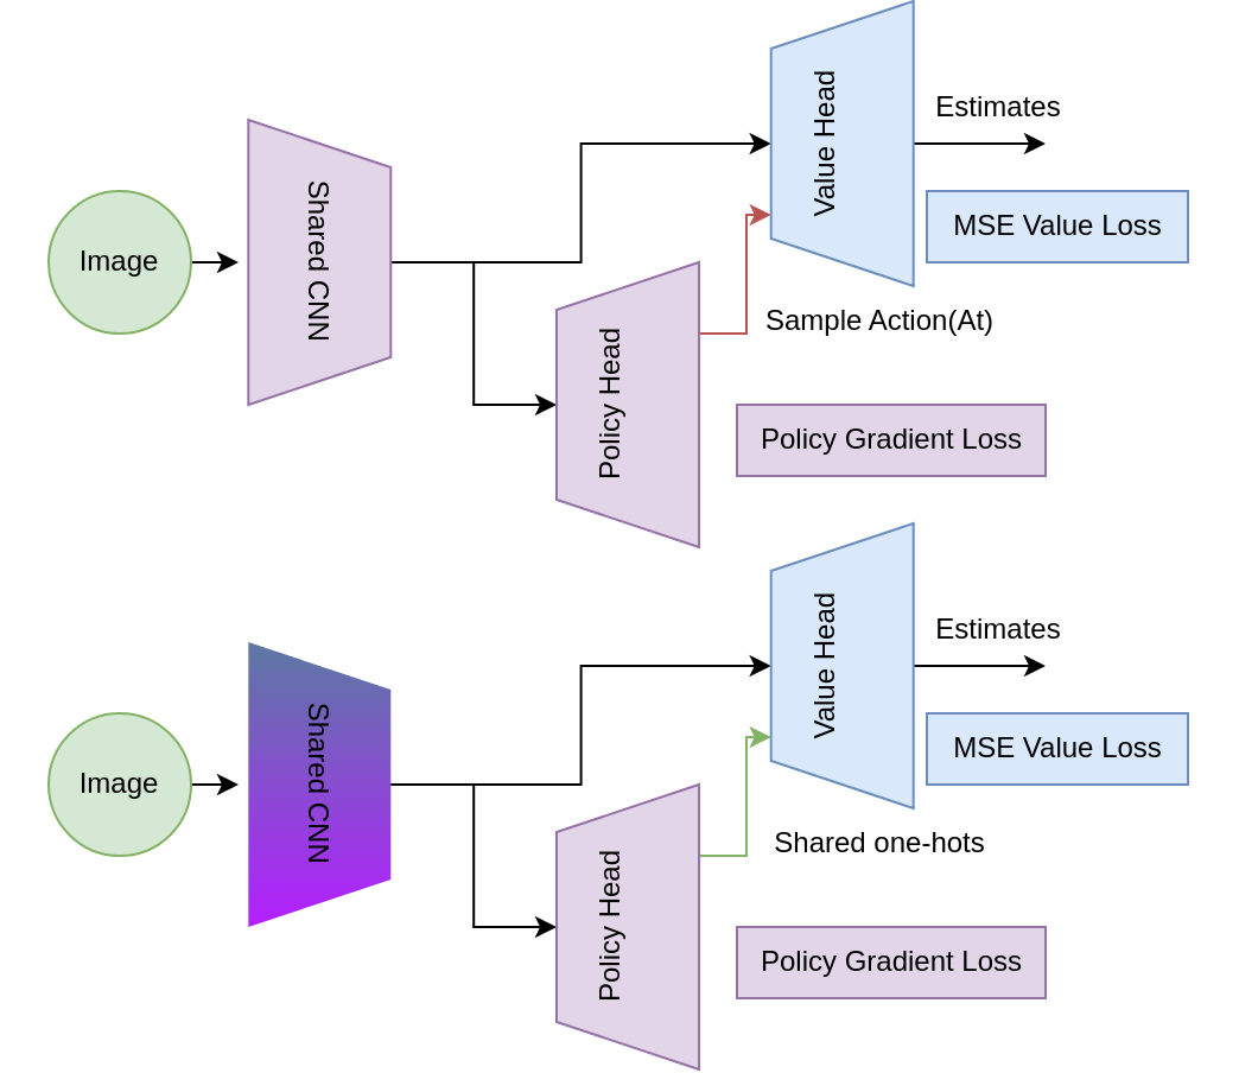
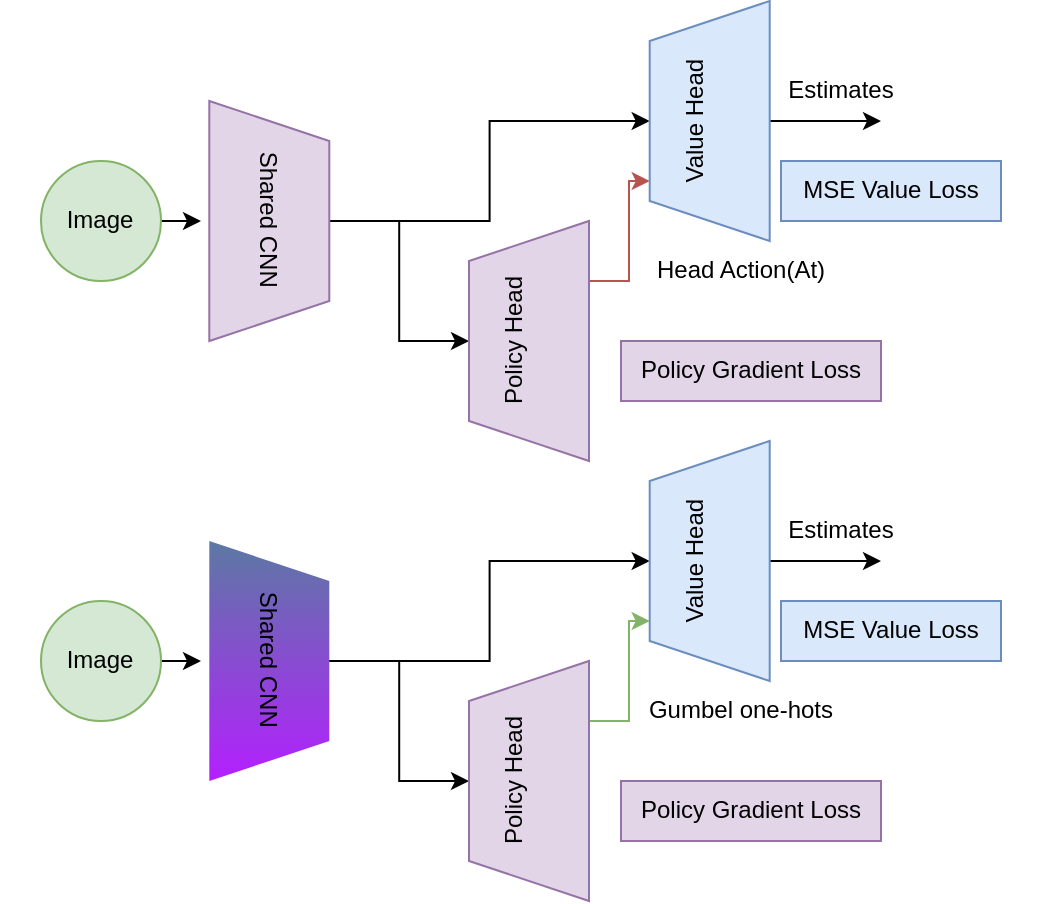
  <mxCell id="0" />
  <mxCell id="1" parent="0" />
  <mxCell id="2" style="edgeStyle=orthogonalEdgeStyle;rounded=0;orthogonalLoop=1;jettySize=auto;html=1;entryX=0.5;entryY=0;entryDx=0;entryDy=0;" parent="1" source="4" target="6" edge="1"><mxGeometry relative="1" as="geometry" /></mxCell>
  <mxCell id="3" style="edgeStyle=orthogonalEdgeStyle;rounded=0;orthogonalLoop=1;jettySize=auto;html=1;exitX=0.5;exitY=0;exitDx=0;exitDy=0;entryX=0.5;entryY=0;entryDx=0;entryDy=0;" parent="1" source="4" target="11" edge="1"><mxGeometry relative="1" as="geometry" /></mxCell>
  <mxCell id="4" value="Shared CNN" style="shape=trapezoid;perimeter=trapezoidPerimeter;fixedSize=1;rotation=90;fillColor=#e1d5e7;strokeColor=#9673a6;align=center;labelBackgroundColor=none;whiteSpace=wrap;html=1;spacingLeft=0;direction=east;" parent="1" vertex="1"><mxGeometry x="74.15" y="70" width="120" height="60" as="geometry" /></mxCell>
  <mxCell id="5" style="edgeStyle=orthogonalEdgeStyle;rounded=0;orthogonalLoop=1;jettySize=auto;html=1;exitX=0.75;exitY=1;exitDx=0;exitDy=0;entryX=0.25;entryY=0;entryDx=0;entryDy=0;fillColor=#f8cecc;strokeColor=#b85450;" parent="1" source="6" target="11" edge="1"><mxGeometry relative="1" as="geometry" /></mxCell>
  <mxCell id="6" value="Policy Head&lt;div&gt;&lt;br/&gt;&lt;/div&gt;" style="shape=trapezoid;perimeter=trapezoidPerimeter;whiteSpace=wrap;html=1;fixedSize=1;rotation=-90;fillColor=#e1d5e7;strokeColor=#9673a6;" parent="1" vertex="1"><mxGeometry x="204" y="130" width="120" height="60" as="geometry" /></mxCell>
  <mxCell id="7" style="edgeStyle=orthogonalEdgeStyle;rounded=0;orthogonalLoop=1;jettySize=auto;html=1;exitX=1;exitY=0.5;exitDx=0;exitDy=0;" parent="1" source="8" edge="1"><mxGeometry relative="1" as="geometry"><mxPoint x="100" y="100" as="targetPoint" /></mxGeometry></mxCell>
  <mxCell id="8" value="Image&lt;br&gt;" style="ellipse;whiteSpace=wrap;html=1;aspect=fixed;fillColor=#d5e8d4;strokeColor=#82b366;" parent="1" vertex="1"><mxGeometry x="20" y="70" width="60" height="60" as="geometry" /></mxCell>
- <mxCell id="9" value="Sample Action(At)" style="text;html=1;align=center;verticalAlign=middle;resizable=0;points=[];autosize=1;strokeColor=none;fillColor=none;" parent="1" vertex="1"><mxGeometry x="310" y="110" width="120" height="30" as="geometry" /></mxCell>
+ <mxCell id="9" value="Head Action(At)" style="text;html=1;align=center;verticalAlign=middle;resizable=0;points=[];autosize=1;strokeColor=none;fillColor=none;" parent="1" vertex="1"><mxGeometry x="310" y="110" width="120" height="30" as="geometry" /></mxCell>
  <mxCell id="10" style="edgeStyle=orthogonalEdgeStyle;rounded=0;orthogonalLoop=1;jettySize=auto;html=1;exitX=0.5;exitY=1;exitDx=0;exitDy=0;" parent="1" source="11" edge="1"><mxGeometry relative="1" as="geometry"><mxPoint x="440" y="50" as="targetPoint" /></mxGeometry></mxCell>
  <mxCell id="11" value="Value Head&lt;div&gt;&lt;br/&gt;&lt;/div&gt;" style="shape=trapezoid;perimeter=trapezoidPerimeter;whiteSpace=wrap;html=1;fixedSize=1;rotation=-90;fillColor=#dae8fc;strokeColor=#6c8ebf;" parent="1" vertex="1"><mxGeometry x="294.35" y="20" width="120" height="60" as="geometry" /></mxCell>
  <mxCell id="12" value="Estimates" style="text;html=1;align=center;verticalAlign=middle;resizable=0;points=[];autosize=1;strokeColor=none;fillColor=none;" parent="1" vertex="1"><mxGeometry x="380" y="20" width="80" height="30" as="geometry" /></mxCell>
  <mxCell id="13" value="Policy Gradient Loss" style="text;html=1;align=center;verticalAlign=middle;resizable=0;points=[];autosize=1;strokeColor=#9673a6;fillColor=#e1d5e7;" parent="1" vertex="1"><mxGeometry x="310" y="160" width="130" height="30" as="geometry" /></mxCell>
  <mxCell id="14" value="MSE Value Loss" style="text;html=1;align=center;verticalAlign=middle;resizable=0;points=[];autosize=1;strokeColor=#6c8ebf;fillColor=#dae8fc;" parent="1" vertex="1"><mxGeometry x="390" y="70" width="110" height="30" as="geometry" /></mxCell>
  <mxCell id="15" style="edgeStyle=orthogonalEdgeStyle;rounded=0;orthogonalLoop=1;jettySize=auto;html=1;entryX=0.5;entryY=0;entryDx=0;entryDy=0;" parent="1" source="17" target="19" edge="1"><mxGeometry relative="1" as="geometry" /></mxCell>
  <mxCell id="16" style="edgeStyle=orthogonalEdgeStyle;rounded=0;orthogonalLoop=1;jettySize=auto;html=1;exitX=0.5;exitY=0;exitDx=0;exitDy=0;entryX=0.5;entryY=0;entryDx=0;entryDy=0;" parent="1" source="17" target="24" edge="1"><mxGeometry relative="1" as="geometry" /></mxCell>
  <mxCell id="17" value="Shared CNN" style="shape=trapezoid;perimeter=trapezoidPerimeter;fixedSize=1;rotation=90;fillColor=#5c79a3;strokeColor=none;align=center;labelBackgroundColor=none;whiteSpace=wrap;html=1;spacingLeft=0;direction=east;gradientColor=#B41FFF;gradientDirection=east;" parent="1" vertex="1"><mxGeometry x="74.15" y="290" width="120" height="60" as="geometry" /></mxCell>
  <mxCell id="18" style="edgeStyle=orthogonalEdgeStyle;rounded=0;orthogonalLoop=1;jettySize=auto;html=1;exitX=0.75;exitY=1;exitDx=0;exitDy=0;entryX=0.25;entryY=0;entryDx=0;entryDy=0;fillColor=#d5e8d4;strokeColor=#82b366;" parent="1" source="19" target="24" edge="1"><mxGeometry relative="1" as="geometry" /></mxCell>
  <mxCell id="19" value="Policy Head&lt;div&gt;&lt;br/&gt;&lt;/div&gt;" style="shape=trapezoid;perimeter=trapezoidPerimeter;whiteSpace=wrap;html=1;fixedSize=1;rotation=-90;fillColor=#e1d5e7;strokeColor=#9673a6;" parent="1" vertex="1"><mxGeometry x="204" y="350" width="120" height="60" as="geometry" /></mxCell>
  <mxCell id="20" style="edgeStyle=orthogonalEdgeStyle;rounded=0;orthogonalLoop=1;jettySize=auto;html=1;exitX=1;exitY=0.5;exitDx=0;exitDy=0;" parent="1" source="21" edge="1"><mxGeometry relative="1" as="geometry"><mxPoint x="100" y="320" as="targetPoint" /></mxGeometry></mxCell>
  <mxCell id="21" value="Image&lt;br&gt;" style="ellipse;whiteSpace=wrap;html=1;aspect=fixed;fillColor=#d5e8d4;strokeColor=#82b366;" parent="1" vertex="1"><mxGeometry x="20" y="290" width="60" height="60" as="geometry" /></mxCell>
- <mxCell id="22" value="Shared one-hots" style="text;html=1;align=center;verticalAlign=middle;resizable=0;points=[];autosize=1;strokeColor=none;fillColor=none;" parent="1" vertex="1"><mxGeometry x="310" y="330" width="120" height="30" as="geometry" /></mxCell>
+ <mxCell id="22" value="Gumbel one-hots" style="text;html=1;align=center;verticalAlign=middle;resizable=0;points=[];autosize=1;strokeColor=none;fillColor=none;" parent="1" vertex="1"><mxGeometry x="310" y="330" width="120" height="30" as="geometry" /></mxCell>
  <mxCell id="23" style="edgeStyle=orthogonalEdgeStyle;rounded=0;orthogonalLoop=1;jettySize=auto;html=1;exitX=0.5;exitY=1;exitDx=0;exitDy=0;" parent="1" source="24" edge="1"><mxGeometry relative="1" as="geometry"><mxPoint x="440" y="270" as="targetPoint" /></mxGeometry></mxCell>
  <mxCell id="24" value="Value Head&lt;div&gt;&lt;br/&gt;&lt;/div&gt;" style="shape=trapezoid;perimeter=trapezoidPerimeter;whiteSpace=wrap;html=1;fixedSize=1;rotation=-90;fillColor=#dae8fc;strokeColor=#6c8ebf;" parent="1" vertex="1"><mxGeometry x="294.35" y="240" width="120" height="60" as="geometry" /></mxCell>
  <mxCell id="25" value="Estimates" style="text;html=1;align=center;verticalAlign=middle;resizable=0;points=[];autosize=1;strokeColor=none;fillColor=none;" parent="1" vertex="1"><mxGeometry x="380" y="240" width="80" height="30" as="geometry" /></mxCell>
  <mxCell id="26" value="Policy Gradient Loss" style="text;html=1;align=center;verticalAlign=middle;resizable=0;points=[];autosize=1;strokeColor=#9673a6;fillColor=#e1d5e7;" parent="1" vertex="1"><mxGeometry x="310" y="380" width="130" height="30" as="geometry" /></mxCell>
  <mxCell id="27" value="MSE Value Loss" style="text;html=1;align=center;verticalAlign=middle;resizable=0;points=[];autosize=1;strokeColor=#6c8ebf;fillColor=#dae8fc;" parent="1" vertex="1"><mxGeometry x="390" y="290" width="110" height="30" as="geometry" /></mxCell>
